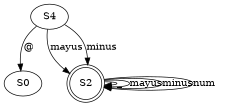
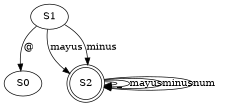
  digraph {
    rankdir=TB
-   S1 [label=S4]
+   S1
    S0
    S2 [shape=doublecircle]
    S1 -> S0 [label="@"]
    S1 -> S2 [label=mayus]
    S1 -> S2 [label=minus]
    S2 -> S2 [label=_]
    S2 -> S2 [label=mayus]
    S2 -> S2 [label=minus]
    S2 -> S2 [label=num]
  }
